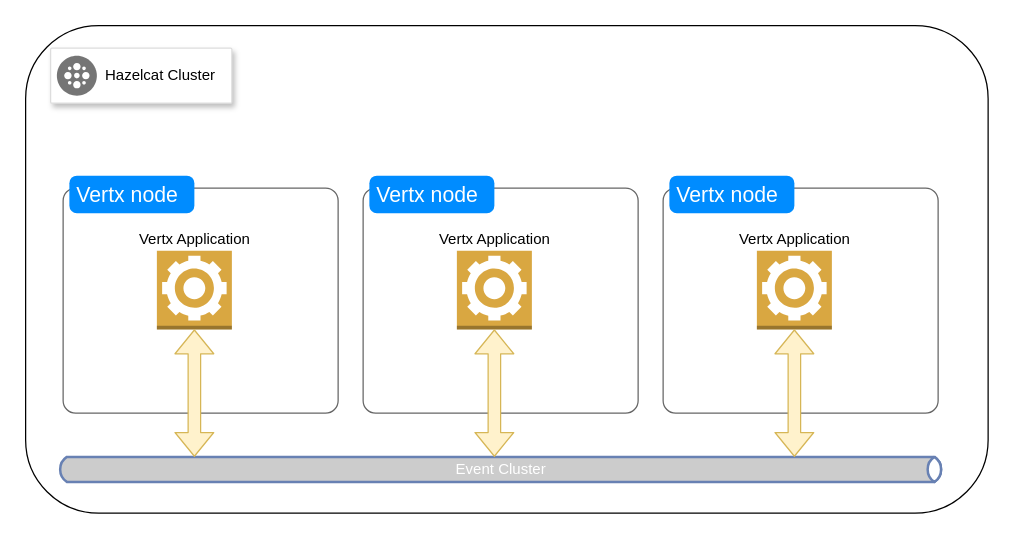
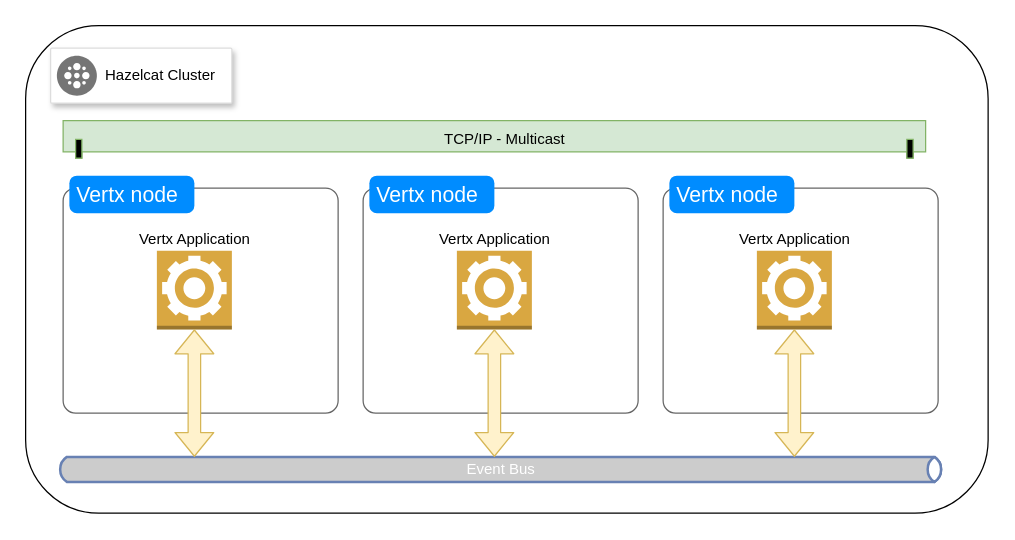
  <mxCell id="0" />
  <mxCell id="1" parent="0" />
  <mxCell id="2" value="" style="rounded=1;whiteSpace=wrap;html=1;" vertex="1" parent="1"><mxGeometry x="20" y="20" width="770" height="390" as="geometry" /></mxCell>
- <mxCell id="3" value="Event Cluster" style="html=1;outlineConnect=0;fillColor=#CCCCCC;strokeColor=#6881B3;gradientColor=none;gradientDirection=north;strokeWidth=2;shape=mxgraph.networks.bus;gradientColor=none;gradientDirection=north;fontColor=#ffffff;perimeter=backbonePerimeter;backboneSize=20;" vertex="1" parent="1"><mxGeometry x="45" y="350" width="710" height="50" as="geometry" /></mxCell>
+ <mxCell id="3" value="Event Bus" style="html=1;outlineConnect=0;fillColor=#CCCCCC;strokeColor=#6881B3;gradientColor=none;gradientDirection=north;strokeWidth=2;shape=mxgraph.networks.bus;gradientColor=none;gradientDirection=north;fontColor=#ffffff;perimeter=backbonePerimeter;backboneSize=20;" vertex="1" parent="1"><mxGeometry x="45" y="350" width="710" height="50" as="geometry" /></mxCell>
  <mxCell id="4" value="" style="strokeColor=#dddddd;fillColor=#ffffff;shadow=1;strokeWidth=1;rounded=1;absoluteArcSize=1;arcSize=2;" vertex="1" parent="1"><mxGeometry x="40" y="38" width="145" height="44" as="geometry" /></mxCell>
  <mxCell id="5" value="Hazelcat Cluster" style="dashed=0;connectable=0;html=1;fillColor=#757575;strokeColor=none;shape=mxgraph.gcp2.cluster;part=1;labelPosition=right;verticalLabelPosition=middle;align=left;verticalAlign=middle;spacingLeft=5;fontColor=#000000;fontSize=12;" vertex="1" parent="4"><mxGeometry y="0.5" width="32" height="32" relative="1" as="geometry"><mxPoint x="5" y="-16" as="offset" /></mxGeometry></mxCell>
  <mxCell id="6" value="" style="shape=mxgraph.mockup.containers.marginRect;rectMarginTop=10;strokeColor=#666666;fillColor=#ffffff;strokeWidth=1;dashed=0;rounded=1;arcSize=5;recursiveResize=0;verticalAlign=bottom;labelPosition=center;verticalLabelPosition=top;align=center;" vertex="1" parent="1"><mxGeometry x="50" y="140" width="220" height="190" as="geometry" /></mxCell>
  <mxCell id="7" value="Vertx node" style="shape=rect;strokeColor=none;fillColor=#008cff;strokeWidth=1;dashed=0;rounded=1;arcSize=20;fontColor=#ffffff;fontSize=17;spacing=2;spacingTop=-2;align=left;autosize=1;spacingLeft=4;resizeWidth=0;resizeHeight=0;perimeter=none;" vertex="1" parent="6"><mxGeometry x="5" width="100" height="30" as="geometry" /></mxCell>
  <mxCell id="8" value="Vertx Application" style="outlineConnect=0;dashed=0;verticalLabelPosition=top;verticalAlign=bottom;align=center;html=1;shape=mxgraph.aws3.worker;fillColor=#D9A741;gradientColor=none;labelPosition=center;" vertex="1" parent="6"><mxGeometry x="75" y="60" width="60" height="63" as="geometry" /></mxCell>
  <mxCell id="9" value="" style="shape=flexArrow;endArrow=classic;startArrow=classic;html=1;fillColor=#fff2cc;strokeColor=#d6b656;" edge="1" parent="6" source="3"><mxGeometry width="50" height="50" relative="1" as="geometry"><mxPoint x="105" y="183" as="sourcePoint" /><mxPoint x="105" y="123" as="targetPoint" /></mxGeometry></mxCell>
  <mxCell id="10" value="" style="shape=mxgraph.mockup.containers.marginRect;rectMarginTop=10;strokeColor=#666666;fillColor=#ffffff;strokeWidth=1;dashed=0;rounded=1;arcSize=5;recursiveResize=0;verticalAlign=bottom;labelPosition=center;verticalLabelPosition=top;align=center;" vertex="1" parent="1"><mxGeometry x="290" y="140" width="220" height="190" as="geometry" /></mxCell>
  <mxCell id="11" value="Vertx node" style="shape=rect;strokeColor=none;fillColor=#008cff;strokeWidth=1;dashed=0;rounded=1;arcSize=20;fontColor=#ffffff;fontSize=17;spacing=2;spacingTop=-2;align=left;autosize=1;spacingLeft=4;resizeWidth=0;resizeHeight=0;perimeter=none;" vertex="1" parent="10"><mxGeometry x="5" width="100" height="30" as="geometry" /></mxCell>
  <mxCell id="12" value="Vertx Application" style="outlineConnect=0;dashed=0;verticalLabelPosition=top;verticalAlign=bottom;align=center;html=1;shape=mxgraph.aws3.worker;fillColor=#D9A741;gradientColor=none;labelPosition=center;" vertex="1" parent="10"><mxGeometry x="75" y="60" width="60" height="63" as="geometry" /></mxCell>
  <mxCell id="13" value="" style="shape=flexArrow;endArrow=classic;startArrow=classic;html=1;fillColor=#fff2cc;strokeColor=#d6b656;" edge="1" parent="10" source="3"><mxGeometry width="50" height="50" relative="1" as="geometry"><mxPoint x="105" y="183" as="sourcePoint" /><mxPoint x="105" y="123" as="targetPoint" /></mxGeometry></mxCell>
  <mxCell id="14" value="" style="shape=mxgraph.mockup.containers.marginRect;rectMarginTop=10;strokeColor=#666666;fillColor=#ffffff;strokeWidth=1;dashed=0;rounded=1;arcSize=5;recursiveResize=0;verticalAlign=bottom;labelPosition=center;verticalLabelPosition=top;align=center;" vertex="1" parent="1"><mxGeometry x="530" y="140" width="220" height="190" as="geometry" /></mxCell>
  <mxCell id="15" value="Vertx node" style="shape=rect;strokeColor=none;fillColor=#008cff;strokeWidth=1;dashed=0;rounded=1;arcSize=20;fontColor=#ffffff;fontSize=17;spacing=2;spacingTop=-2;align=left;autosize=1;spacingLeft=4;resizeWidth=0;resizeHeight=0;perimeter=none;" vertex="1" parent="14"><mxGeometry x="5" width="100" height="30" as="geometry" /></mxCell>
  <mxCell id="16" value="Vertx Application" style="outlineConnect=0;dashed=0;verticalLabelPosition=top;verticalAlign=bottom;align=center;html=1;shape=mxgraph.aws3.worker;fillColor=#D9A741;gradientColor=none;labelPosition=center;" vertex="1" parent="14"><mxGeometry x="75" y="60" width="60" height="63" as="geometry" /></mxCell>
  <mxCell id="17" value="" style="shape=flexArrow;endArrow=classic;startArrow=classic;html=1;fillColor=#fff2cc;strokeColor=#d6b656;" edge="1" parent="14" source="3"><mxGeometry width="50" height="50" relative="1" as="geometry"><mxPoint x="105" y="183" as="sourcePoint" /><mxPoint x="105" y="123" as="targetPoint" /></mxGeometry></mxCell>
+ <mxCell id="18" value="TCP/IP - Multicast" style="strokeColor=#82b366;html=1;labelPosition=center;align=center;spacingLeft=15;shadow=0;dashed=0;fillColor=#d5e8d4;outlineConnect=0;shape=mxgraph.rackGeneral.channelBase;verticalLabelPosition=middle;verticalAlign=middle;" vertex="1" parent="1"><mxGeometry x="50" y="96" width="690" height="30" as="geometry" /></mxCell>
